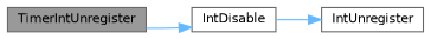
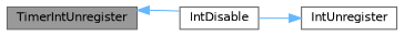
  digraph {
    rankdir=LR
    node [color=grey40 fillcolor=white fontname=Helvetica fontsize=10 shape=box style=filled]
    edge [color=steelblue1 fontname=Helvetica fontsize=10 labelfontname=Helvetica labelfontsize=10 style=solid]
    n1 [color=gray40 fillcolor=grey60 fontcolor=black height=0.2 label=TimerIntUnregister width=0.4]
    n2 [height=0.2 label=IntDisable width=0.4]
    n3 [height=0.2 label=IntUnregister width=0.4]
-   n1 -> n2
+   n2 -> n1
    n2 -> n3
  }
